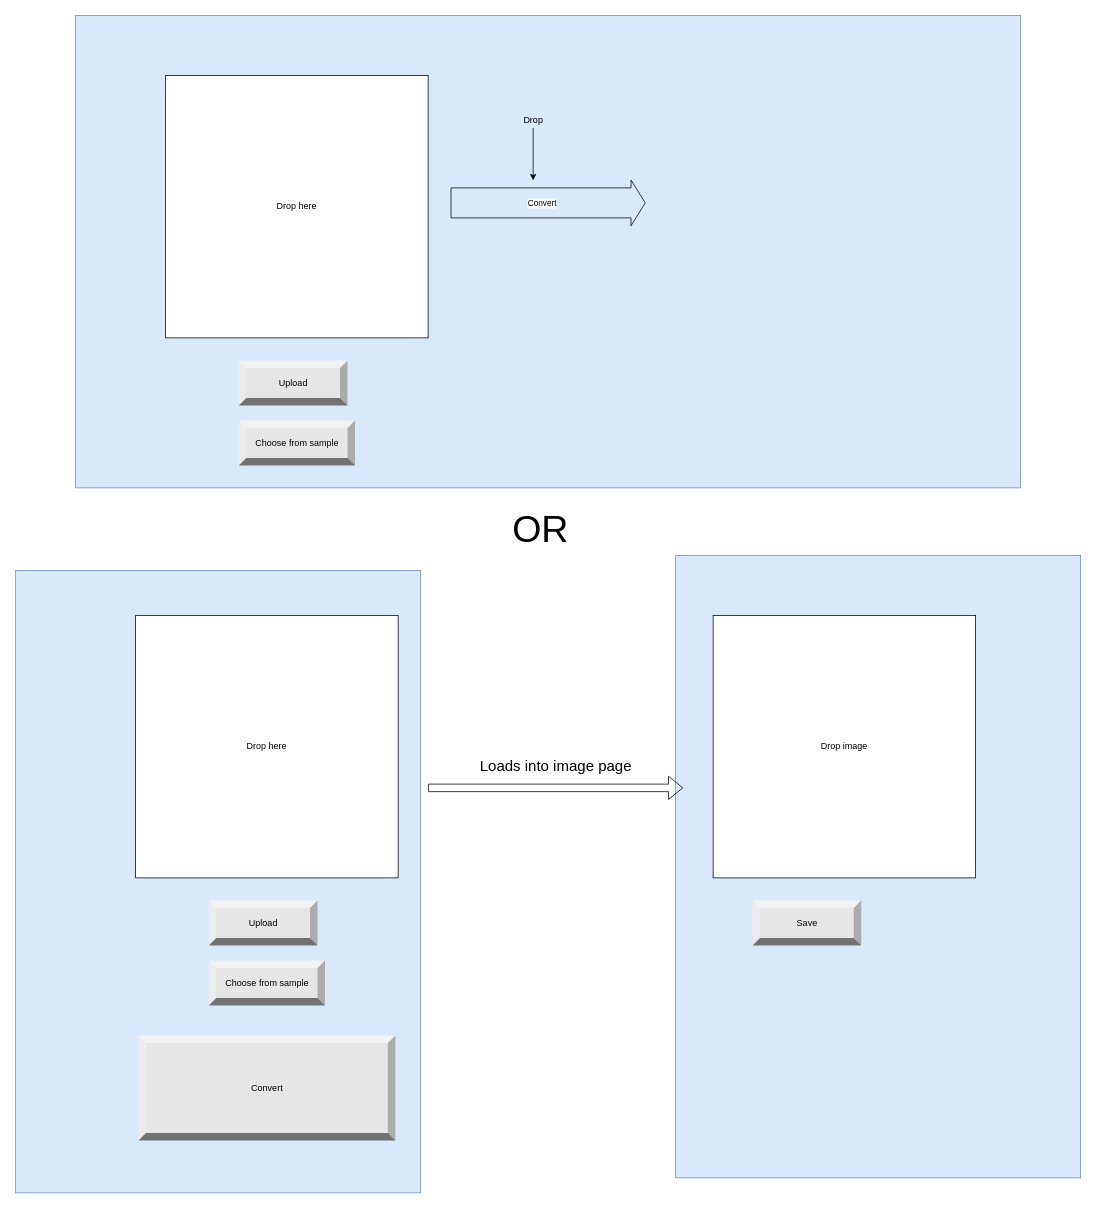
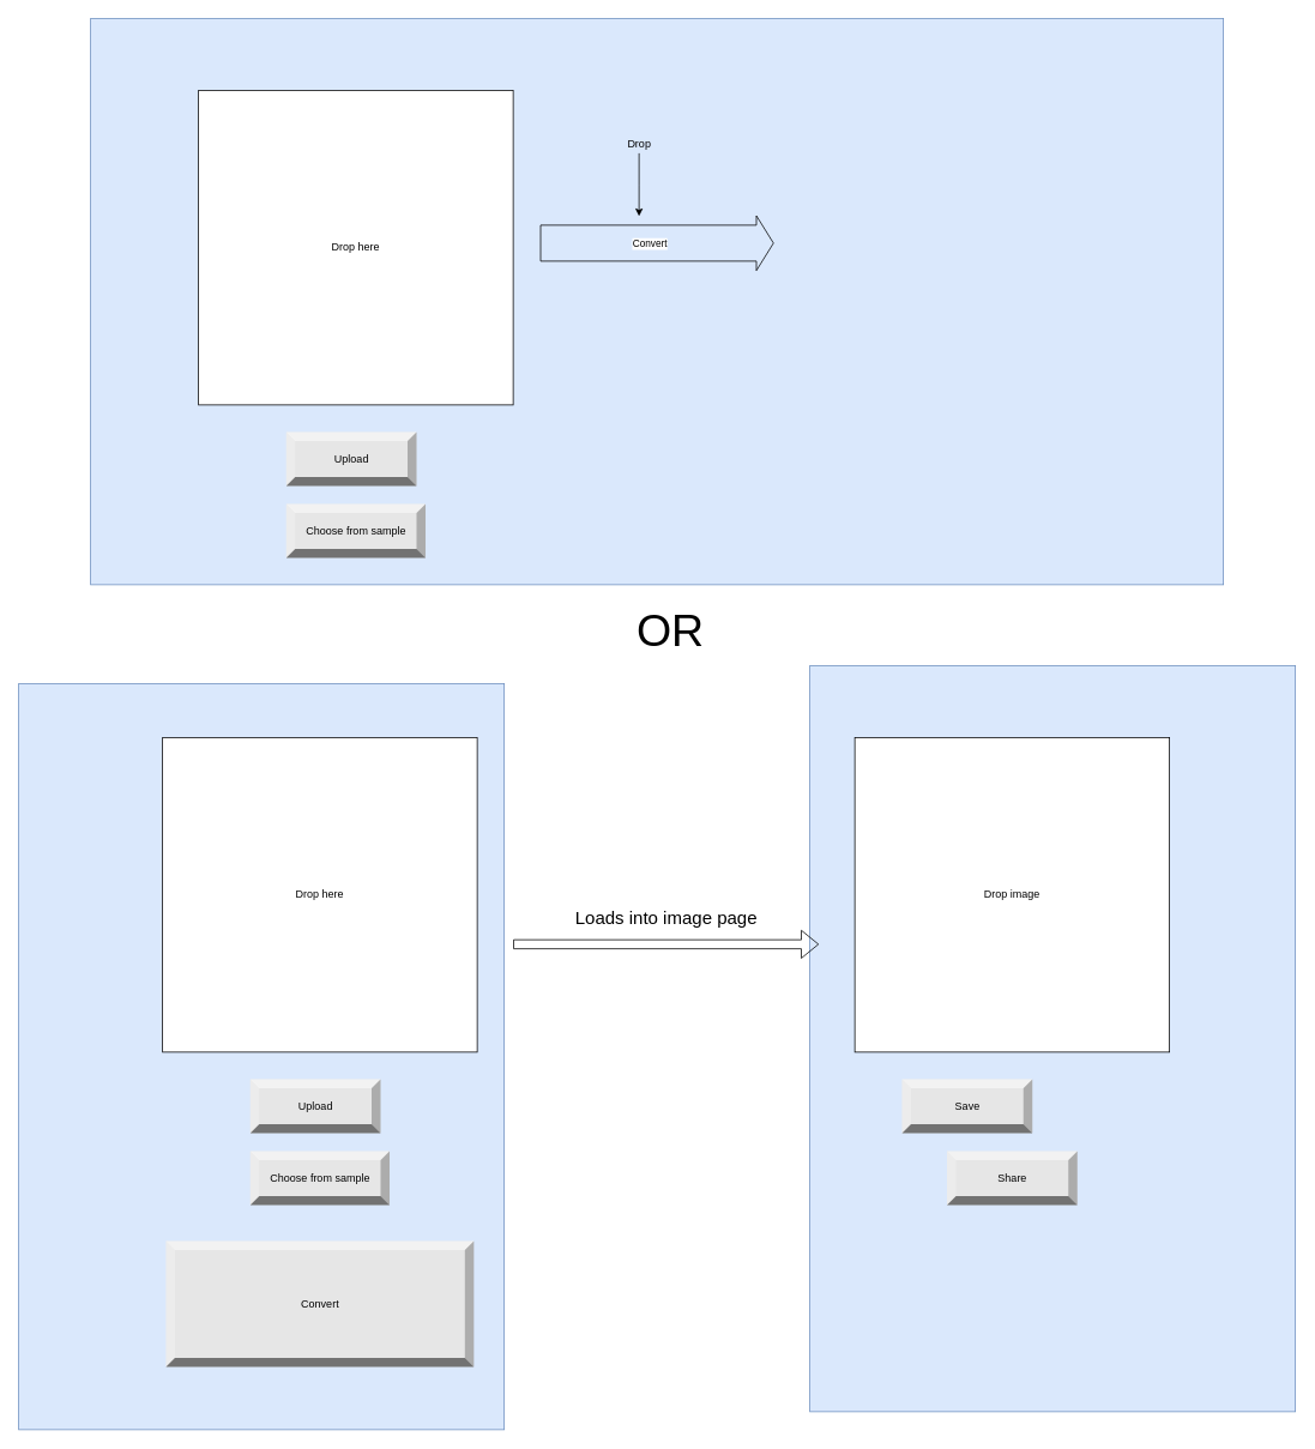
  <mxCell id="0" />
  <mxCell id="1" parent="0" />
  <mxCell id="2" value="" style="rounded=0;whiteSpace=wrap;html=1;fontSize=20;fillColor=#dae8fc;strokeColor=#6c8ebf;" vertex="1" parent="1"><mxGeometry x="900" y="740" width="540" height="830" as="geometry" /></mxCell>
  <mxCell id="3" value="" style="rounded=0;whiteSpace=wrap;html=1;fontSize=20;fillColor=#dae8fc;strokeColor=#6c8ebf;" vertex="1" parent="1"><mxGeometry x="20" y="760" width="540" height="830" as="geometry" /></mxCell>
  <mxCell id="4" value="" style="rounded=0;whiteSpace=wrap;html=1;fontSize=20;fillColor=#dae8fc;strokeColor=#6c8ebf;" vertex="1" parent="1"><mxGeometry x="100" y="20" width="1260" height="630" as="geometry" /></mxCell>
  <mxCell id="5" value="Drop here" style="whiteSpace=wrap;html=1;aspect=fixed;" vertex="1" parent="1"><mxGeometry x="220" y="100" width="350" height="350" as="geometry" /></mxCell>
  <mxCell id="6" value="Upload" style="labelPosition=center;verticalLabelPosition=middle;align=center;html=1;shape=mxgraph.basic.shaded_button;dx=10;fillColor=#E6E6E6;strokeColor=none;" vertex="1" parent="1"><mxGeometry x="317.5" y="480" width="145" height="60" as="geometry" /></mxCell>
  <mxCell id="7" value="Choose from sample" style="labelPosition=center;verticalLabelPosition=middle;align=center;html=1;shape=mxgraph.basic.shaded_button;dx=10;fillColor=#E6E6E6;strokeColor=none;" vertex="1" parent="1"><mxGeometry x="317.5" y="560" width="155" height="60" as="geometry" /></mxCell>
  <mxCell id="8" value="" style="shape=flexArrow;endArrow=classic;html=1;rounded=0;width=40;" edge="1" parent="1"><mxGeometry width="50" height="50" relative="1" as="geometry"><mxPoint x="600" y="270" as="sourcePoint" /><mxPoint x="860" y="270" as="targetPoint" /></mxGeometry></mxCell>
  <mxCell id="9" value="Convert" style="edgeLabel;html=1;align=center;verticalAlign=middle;resizable=0;points=[];" vertex="1" connectable="0" parent="8"><mxGeometry x="0.508" y="-5" relative="1" as="geometry"><mxPoint x="-75" y="-5" as="offset" /></mxGeometry></mxCell>
  <mxCell id="10" style="edgeStyle=orthogonalEdgeStyle;rounded=0;orthogonalLoop=1;jettySize=auto;html=1;" edge="1" parent="1" source="11"><mxGeometry relative="1" as="geometry"><mxPoint x="710" y="240" as="targetPoint" /></mxGeometry></mxCell>
  <mxCell id="11" value="Drop" style="text;html=1;align=center;verticalAlign=middle;resizable=0;points=[];autosize=1;strokeColor=none;fillColor=none;" vertex="1" parent="1"><mxGeometry x="685" y="150" width="50" height="20" as="geometry" /></mxCell>
  <mxCell id="12" value="Drop here" style="whiteSpace=wrap;html=1;aspect=fixed;" vertex="1" parent="1"><mxGeometry x="180" y="820" width="350" height="350" as="geometry" /></mxCell>
  <mxCell id="13" value="Upload" style="labelPosition=center;verticalLabelPosition=middle;align=center;html=1;shape=mxgraph.basic.shaded_button;dx=10;fillColor=#E6E6E6;strokeColor=none;" vertex="1" parent="1"><mxGeometry x="277.5" y="1200" width="145" height="60" as="geometry" /></mxCell>
  <mxCell id="14" value="Choose from sample" style="labelPosition=center;verticalLabelPosition=middle;align=center;html=1;shape=mxgraph.basic.shaded_button;dx=10;fillColor=#E6E6E6;strokeColor=none;" vertex="1" parent="1"><mxGeometry x="277.5" y="1280" width="155" height="60" as="geometry" /></mxCell>
- <mxCell id="15" value="&lt;font style=&quot;font-size: 50px;&quot;&gt;OR&lt;/font&gt;" style="text;html=1;strokeColor=none;fillColor=none;align=center;verticalAlign=middle;whiteSpace=wrap;rounded=0;" vertex="1" parent="1"><mxGeometry x="680" y="680" width="80" height="50" as="geometry" /></mxCell>
+ <mxCell id="15" value="&lt;font style=&quot;font-size: 50px;&quot;&gt;OR&lt;/font&gt;" style="text;html=1;strokeColor=none;fillColor=none;align=center;verticalAlign=middle;whiteSpace=wrap;rounded=0;" vertex="1" parent="1"><mxGeometry x="705" y="675" width="80" height="50" as="geometry" /></mxCell>
  <mxCell id="16" value="Convert" style="labelPosition=center;verticalLabelPosition=middle;align=center;html=1;shape=mxgraph.basic.shaded_button;dx=10;fillColor=#E6E6E6;strokeColor=none;" vertex="1" parent="1"><mxGeometry x="183.75" y="1380" width="342.5" height="140" as="geometry" /></mxCell>
  <mxCell id="17" value="" style="shape=flexArrow;endArrow=classic;html=1;rounded=0;fontSize=50;" edge="1" parent="1"><mxGeometry width="50" height="50" relative="1" as="geometry"><mxPoint x="570" y="1050" as="sourcePoint" /><mxPoint x="910" y="1050" as="targetPoint" /></mxGeometry></mxCell>
  <mxCell id="18" value="&lt;font style=&quot;font-size: 20px;&quot;&gt;Loads into image page&lt;/font&gt;" style="text;html=1;align=center;verticalAlign=middle;resizable=0;points=[];autosize=1;strokeColor=none;fillColor=none;fontSize=50;" vertex="1" parent="1"><mxGeometry x="640" y="970" width="200" height="80" as="geometry" /></mxCell>
  <mxCell id="19" value="Drop image" style="whiteSpace=wrap;html=1;aspect=fixed;" vertex="1" parent="1"><mxGeometry x="950" y="820" width="350" height="350" as="geometry" /></mxCell>
  <mxCell id="20" value="Save" style="labelPosition=center;verticalLabelPosition=middle;align=center;html=1;shape=mxgraph.basic.shaded_button;dx=10;fillColor=#E6E6E6;strokeColor=none;" vertex="1" parent="1"><mxGeometry x="1002.5" y="1200" width="145" height="60" as="geometry" /></mxCell>
+ <mxCell id="21" value="Share" style="labelPosition=center;verticalLabelPosition=middle;align=center;html=1;shape=mxgraph.basic.shaded_button;dx=10;fillColor=#E6E6E6;strokeColor=none;" vertex="1" parent="1"><mxGeometry x="1052.5" y="1280" width="145" height="60" as="geometry" /></mxCell>
